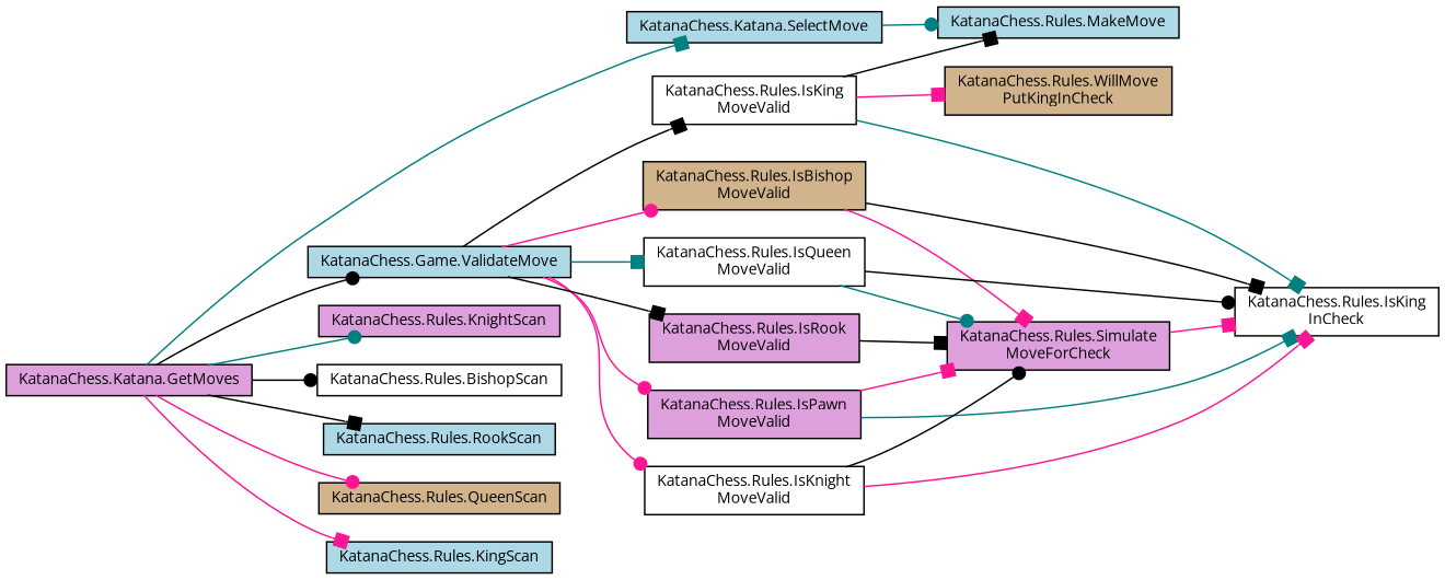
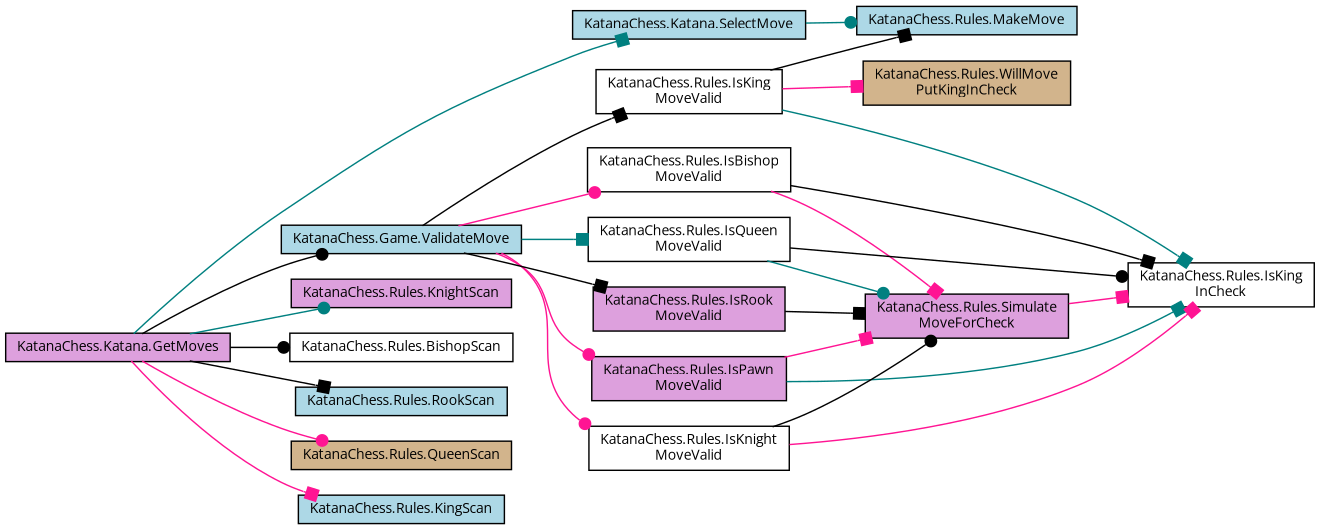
  digraph {
    fontname="Open Sans"
    rankdir=LR
    node [color=black fillcolor=white fontname="Open Sans" fontsize=10 shape=record style=filled]
    edge [arrowhead=box color=black fontname="Open Sans" fontsize=10 labelfontname=Helvetica labelfontsize=10 style=solid]
    n1 [fillcolor=plum fontcolor=black height=0.2 label="KatanaChess.Katana.GetMoves" width=0.4]
    n2 [fillcolor=lightblue height=0.2 label="KatanaChess.Game.ValidateMove" width=0.4]
    n3 [fillcolor=plum height=0.2 label="KatanaChess.Rules.KnightScan" width=0.4]
    n4 [height=0.2 label="KatanaChess.Rules.BishopScan" width=0.4]
    n5 [fillcolor=lightblue height=0.2 label="KatanaChess.Rules.RookScan" width=0.4]
    n6 [fillcolor=tan height=0.2 label="KatanaChess.Rules.QueenScan" width=0.4]
    n7 [fillcolor=lightblue height=0.2 label="KatanaChess.Rules.KingScan" width=0.4]
    n8 [fillcolor=lightblue height=0.2 label="KatanaChess.Katana.SelectMove" width=0.4]
    n9 [fillcolor=plum height=0.2 label="KatanaChess.Rules.IsPawn\lMoveValid" width=0.4]
    n10 [height=0.2 label="KatanaChess.Rules.IsKnight\lMoveValid" width=0.4]
-   n11 [fillcolor=tan height=0.2 label="KatanaChess.Rules.IsBishop\lMoveValid" width=0.4]
+   n11 [height=0.2 label="KatanaChess.Rules.IsBishop\lMoveValid" width=0.4]
    n12 [fillcolor=plum height=0.2 label="KatanaChess.Rules.IsRook\lMoveValid" width=0.4]
    n13 [height=0.2 label="KatanaChess.Rules.IsQueen\lMoveValid" width=0.4]
    n14 [height=0.2 label="KatanaChess.Rules.IsKing\lMoveValid" width=0.4]
    n15 [fillcolor=lightblue height=0.2 label="KatanaChess.Rules.MakeMove" width=0.4]
    n16 [height=0.2 label="KatanaChess.Rules.IsKing\lInCheck" width=0.4]
    n17 [fillcolor=plum height=0.2 label="KatanaChess.Rules.Simulate\lMoveForCheck" width=0.4]
    n18 [fillcolor=tan height=0.2 label="KatanaChess.Rules.WillMove\lPutKingInCheck" width=0.4]
    n1 -> n2 [arrowhead=dot]
    n1 -> n3 [arrowhead=dot color=teal]
    n1 -> n4 [arrowhead=dot]
    n1 -> n5
    n1 -> n6 [arrowhead=dot color=deeppink]
    n1 -> n7 [color=deeppink]
    n1 -> n8 [color=teal]
    n2 -> n9 [arrowhead=dot color=deeppink]
    n2 -> n10 [arrowhead=dot color=deeppink]
    n2 -> n11 [arrowhead=dot color=deeppink]
    n2 -> n12
    n2 -> n13 [color=teal]
    n2 -> n14
    n8 -> n15 [arrowhead=dot color=teal]
    n9 -> n16 [color=teal]
    n9 -> n17 [color=deeppink]
    n10 -> n16 [color=deeppink]
    n10 -> n17 [arrowhead=dot]
    n11 -> n16
    n11 -> n17 [color=deeppink]
    n12 -> n17
    n13 -> n16 [arrowhead=dot]
    n13 -> n17 [arrowhead=dot color=teal]
    n14 -> n15
    n14 -> n16 [color=teal]
    n14 -> n18 [color=deeppink]
    n17 -> n16 [color=deeppink]
  }
